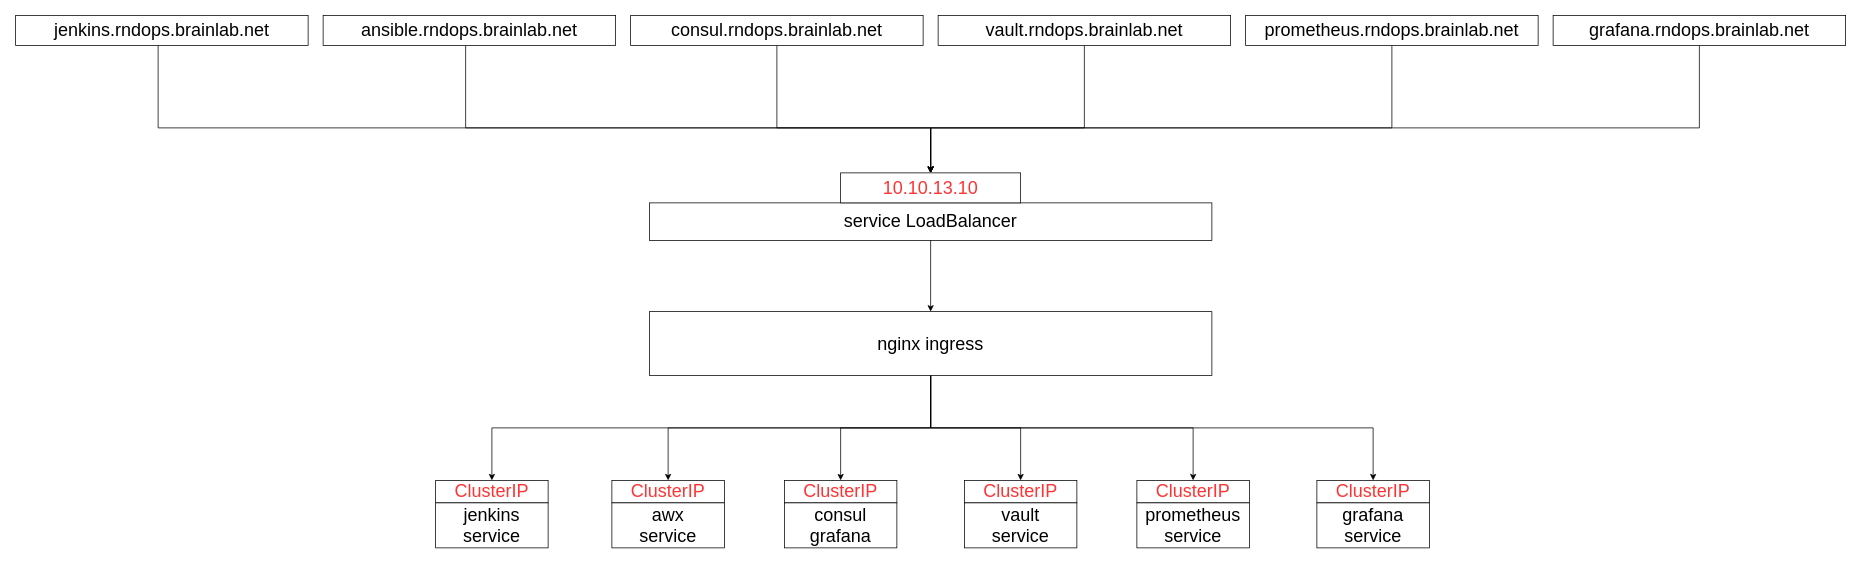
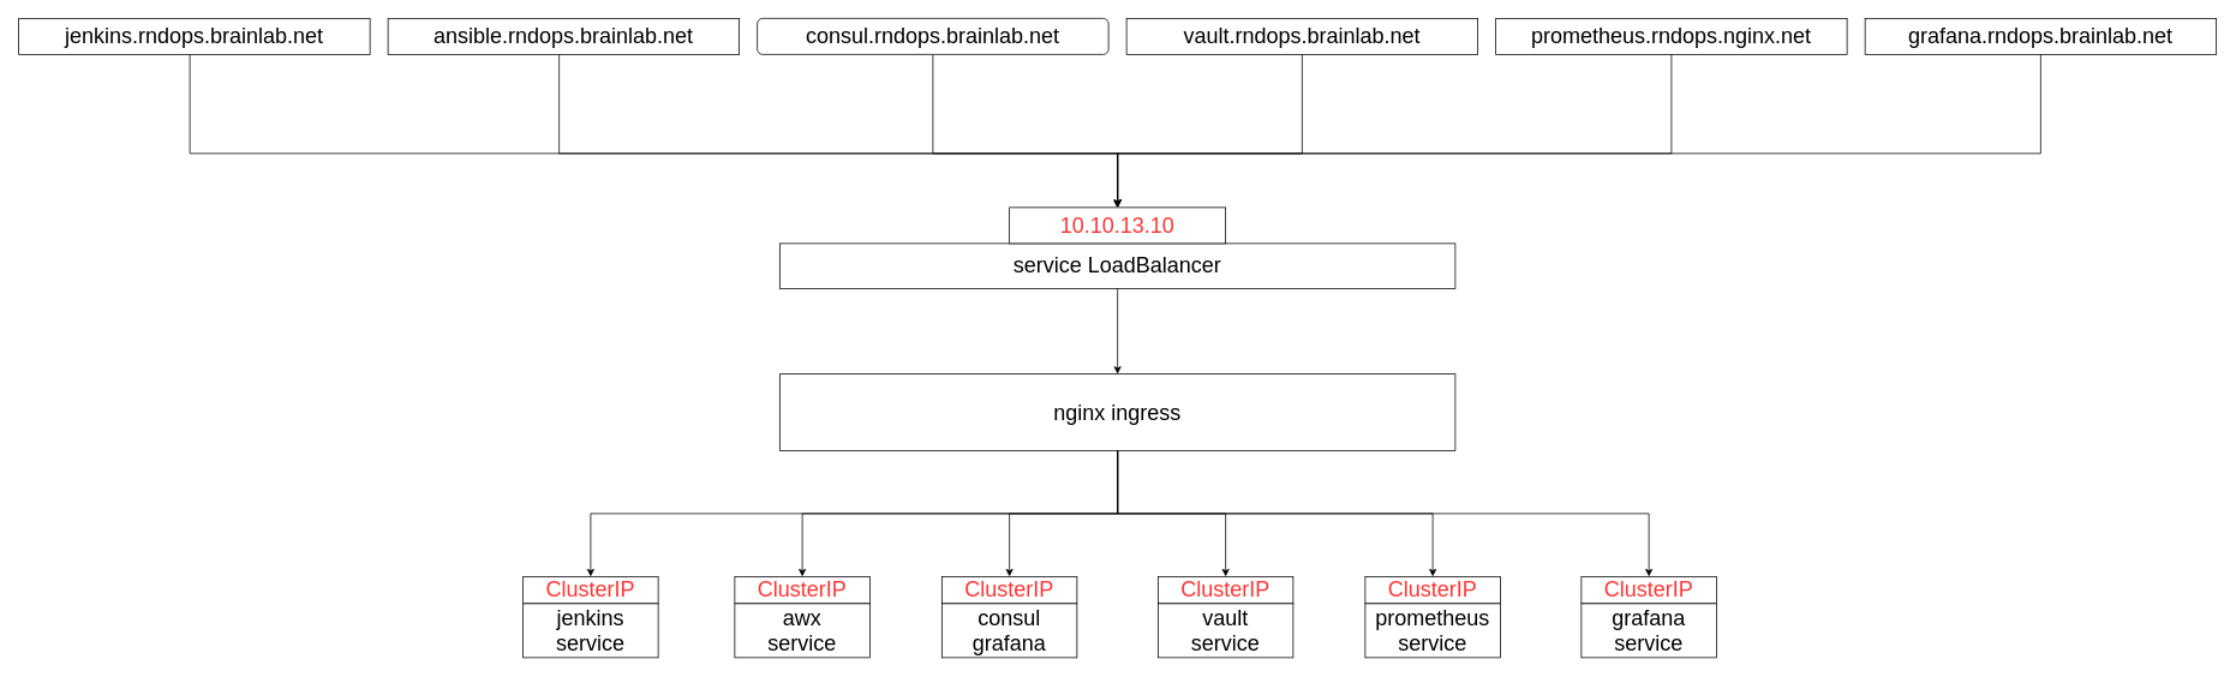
  <mxCell id="0" />
  <mxCell id="1" parent="0" />
  <mxCell id="2" value="service LoadBalancer" style="rounded=0;whiteSpace=wrap;html=1;fontSize=24;" vertex="1" parent="1"><mxGeometry x="865" y="270" width="750" height="50" as="geometry" /></mxCell>
  <mxCell id="3" value="10.10.13.10" style="rounded=0;whiteSpace=wrap;html=1;fontSize=24;fontColor=#FF3333;" vertex="1" parent="1"><mxGeometry x="1120" y="230" width="240" height="40" as="geometry" /></mxCell>
  <mxCell id="4" style="edgeStyle=orthogonalEdgeStyle;rounded=0;orthogonalLoop=1;jettySize=auto;html=1;entryX=0.5;entryY=0;entryDx=0;entryDy=0;fontSize=24;fontColor=#000000;" edge="1" parent="1" source="10" target="13"><mxGeometry relative="1" as="geometry"><Array as="points"><mxPoint x="1240" y="570" /><mxPoint x="655" y="570" /></Array></mxGeometry></mxCell>
  <mxCell id="5" style="edgeStyle=orthogonalEdgeStyle;rounded=0;orthogonalLoop=1;jettySize=auto;html=1;entryX=0.5;entryY=0;entryDx=0;entryDy=0;fontSize=24;fontColor=#000000;" edge="1" parent="1" source="10" target="16"><mxGeometry relative="1" as="geometry"><mxPoint x="889" y="640" as="targetPoint" /></mxGeometry></mxCell>
  <mxCell id="6" style="edgeStyle=orthogonalEdgeStyle;rounded=0;orthogonalLoop=1;jettySize=auto;html=1;entryX=0.5;entryY=0;entryDx=0;entryDy=0;fontSize=24;fontColor=#000000;" edge="1" parent="1" source="10" target="28"><mxGeometry relative="1" as="geometry"><mxPoint x="1357" y="640" as="targetPoint" /></mxGeometry></mxCell>
  <mxCell id="7" style="edgeStyle=orthogonalEdgeStyle;rounded=0;orthogonalLoop=1;jettySize=auto;html=1;entryX=0.5;entryY=0;entryDx=0;entryDy=0;fontSize=24;fontColor=#000000;" edge="1" parent="1" source="10" target="19"><mxGeometry relative="1" as="geometry"><mxPoint x="1123" y="640" as="targetPoint" /></mxGeometry></mxCell>
  <mxCell id="8" style="edgeStyle=orthogonalEdgeStyle;rounded=0;orthogonalLoop=1;jettySize=auto;html=1;entryX=0.5;entryY=0;entryDx=0;entryDy=0;fontSize=24;fontColor=#000000;" edge="1" parent="1" source="10" target="22"><mxGeometry relative="1" as="geometry"><mxPoint x="1591" y="640" as="targetPoint" /></mxGeometry></mxCell>
  <mxCell id="9" style="edgeStyle=orthogonalEdgeStyle;rounded=0;orthogonalLoop=1;jettySize=auto;html=1;entryX=0.5;entryY=0;entryDx=0;entryDy=0;fontSize=24;fontColor=#000000;" edge="1" parent="1" source="10" target="25"><mxGeometry relative="1" as="geometry"><mxPoint x="1825" y="640" as="targetPoint" /><Array as="points"><mxPoint x="1240" y="570" /><mxPoint x="1830" y="570" /></Array></mxGeometry></mxCell>
  <mxCell id="10" value="&lt;font color=&quot;#000000&quot;&gt;nginx ingress&lt;/font&gt;" style="rounded=0;whiteSpace=wrap;html=1;fontSize=24;fontColor=#FF3333;" vertex="1" parent="1"><mxGeometry x="865" y="415" width="750" height="85" as="geometry" /></mxCell>
  <mxCell id="11" value="" style="endArrow=classic;html=1;rounded=0;fontSize=24;fontColor=#000000;entryX=0.5;entryY=0;entryDx=0;entryDy=0;exitX=0.5;exitY=1;exitDx=0;exitDy=0;" edge="1" parent="1" source="2" target="10"><mxGeometry width="50" height="50" relative="1" as="geometry"><mxPoint x="965" y="810" as="sourcePoint" /><mxPoint x="1015" y="760" as="targetPoint" /></mxGeometry></mxCell>
  <mxCell id="12" value="" style="group" vertex="1" connectable="0" parent="1"><mxGeometry x="580" y="640" width="150" height="90" as="geometry" /></mxCell>
  <mxCell id="13" value="ClusterIP" style="rounded=0;whiteSpace=wrap;html=1;fontSize=24;fontColor=#FF3333;" vertex="1" parent="12"><mxGeometry width="150" height="30" as="geometry" /></mxCell>
  <mxCell id="14" value="jenkins service" style="rounded=0;whiteSpace=wrap;html=1;fontSize=24;fontColor=#000000;" vertex="1" parent="12"><mxGeometry y="30" width="150" height="60" as="geometry" /></mxCell>
  <mxCell id="15" value="" style="group" vertex="1" connectable="0" parent="1"><mxGeometry x="815" y="640" width="150" height="90" as="geometry" /></mxCell>
  <mxCell id="16" value="ClusterIP" style="rounded=0;whiteSpace=wrap;html=1;fontSize=24;fontColor=#FF3333;" vertex="1" parent="15"><mxGeometry width="150" height="30" as="geometry" /></mxCell>
  <mxCell id="17" value="awx&lt;br&gt;service" style="rounded=0;whiteSpace=wrap;html=1;fontSize=24;fontColor=#000000;" vertex="1" parent="15"><mxGeometry y="30" width="150" height="60" as="geometry" /></mxCell>
  <mxCell id="18" value="" style="group" vertex="1" connectable="0" parent="1"><mxGeometry x="1045" y="640" width="150" height="90" as="geometry" /></mxCell>
  <mxCell id="19" value="ClusterIP" style="rounded=0;whiteSpace=wrap;html=1;fontSize=24;fontColor=#FF3333;" vertex="1" parent="18"><mxGeometry width="150" height="30" as="geometry" /></mxCell>
  <mxCell id="20" value="consul grafana" style="rounded=0;whiteSpace=wrap;html=1;fontSize=24;fontColor=#000000;" vertex="1" parent="18"><mxGeometry y="30" width="150" height="60" as="geometry" /></mxCell>
  <mxCell id="21" value="" style="group" vertex="1" connectable="0" parent="1"><mxGeometry x="1515" y="640" width="150" height="90" as="geometry" /></mxCell>
  <mxCell id="22" value="ClusterIP" style="rounded=0;whiteSpace=wrap;html=1;fontSize=24;fontColor=#FF3333;" vertex="1" parent="21"><mxGeometry width="150" height="30" as="geometry" /></mxCell>
  <mxCell id="23" value="prometheus service" style="rounded=0;whiteSpace=wrap;html=1;fontSize=24;fontColor=#000000;" vertex="1" parent="21"><mxGeometry y="30" width="150" height="60" as="geometry" /></mxCell>
  <mxCell id="24" value="" style="group" vertex="1" connectable="0" parent="1"><mxGeometry x="1755" y="640" width="150" height="90" as="geometry" /></mxCell>
  <mxCell id="25" value="ClusterIP" style="rounded=0;whiteSpace=wrap;html=1;fontSize=24;fontColor=#FF3333;" vertex="1" parent="24"><mxGeometry width="150" height="30" as="geometry" /></mxCell>
  <mxCell id="26" value="grafana&lt;br&gt;service" style="rounded=0;whiteSpace=wrap;html=1;fontSize=24;fontColor=#000000;" vertex="1" parent="24"><mxGeometry y="30" width="150" height="60" as="geometry" /></mxCell>
  <mxCell id="27" value="" style="group" vertex="1" connectable="0" parent="1"><mxGeometry x="1285" y="640" width="150" height="90" as="geometry" /></mxCell>
  <mxCell id="28" value="ClusterIP" style="rounded=0;whiteSpace=wrap;html=1;fontSize=24;fontColor=#FF3333;" vertex="1" parent="27"><mxGeometry width="150" height="30" as="geometry" /></mxCell>
  <mxCell id="29" value="vault&lt;br&gt;service" style="rounded=0;whiteSpace=wrap;html=1;fontSize=24;fontColor=#000000;" vertex="1" parent="27"><mxGeometry y="30" width="150" height="60" as="geometry" /></mxCell>
  <mxCell id="30" style="edgeStyle=orthogonalEdgeStyle;rounded=0;orthogonalLoop=1;jettySize=auto;html=1;entryX=0.5;entryY=0;entryDx=0;entryDy=0;fontSize=24;fontColor=#000000;" edge="1" parent="1" source="31" target="3"><mxGeometry relative="1" as="geometry"><Array as="points"><mxPoint x="210" y="170" /><mxPoint x="1240" y="170" /></Array></mxGeometry></mxCell>
  <mxCell id="31" value="&lt;font color=&quot;#000000&quot;&gt;jenkins.rndops.brainlab.net&lt;/font&gt;" style="rounded=0;whiteSpace=wrap;html=1;fontSize=24;fontColor=#FF3333;" vertex="1" parent="1"><mxGeometry x="20" y="20" width="390" height="40" as="geometry" /></mxCell>
  <mxCell id="32" style="edgeStyle=orthogonalEdgeStyle;rounded=0;orthogonalLoop=1;jettySize=auto;html=1;fontSize=24;fontColor=#000000;" edge="1" parent="1" source="33"><mxGeometry relative="1" as="geometry"><mxPoint x="1240" y="230" as="targetPoint" /><Array as="points"><mxPoint x="620" y="170" /><mxPoint x="1240" y="170" /></Array></mxGeometry></mxCell>
  <mxCell id="33" value="&lt;font color=&quot;#000000&quot;&gt;ansible.rndops.brainlab.net&lt;/font&gt;" style="rounded=0;whiteSpace=wrap;html=1;fontSize=24;fontColor=#FF3333;" vertex="1" parent="1"><mxGeometry x="430" y="20" width="390" height="40" as="geometry" /></mxCell>
  <mxCell id="34" style="edgeStyle=orthogonalEdgeStyle;rounded=0;orthogonalLoop=1;jettySize=auto;html=1;entryX=0.5;entryY=0;entryDx=0;entryDy=0;fontSize=24;fontColor=#000000;" edge="1" parent="1" source="35" target="3"><mxGeometry relative="1" as="geometry"><Array as="points"><mxPoint x="1035" y="170" /><mxPoint x="1240" y="170" /></Array></mxGeometry></mxCell>
- <mxCell id="35" value="&lt;font color=&quot;#000000&quot;&gt;consul.rndops.brainlab.net&lt;/font&gt;" style="rounded=0;whiteSpace=wrap;html=1;fontSize=24;fontColor=#FF3333;" vertex="1" parent="1"><mxGeometry x="840" y="20" width="390" height="40" as="geometry" /></mxCell>
+ <mxCell id="35" value="&lt;font color=&quot;#000000&quot;&gt;consul.rndops.brainlab.net&lt;/font&gt;" style="whiteSpace=wrap;html=1;fontSize=24;fontColor=#FF3333;rounded=1;" vertex="1" parent="1"><mxGeometry x="840" y="20" width="390" height="40" as="geometry" /></mxCell>
  <mxCell id="36" style="edgeStyle=orthogonalEdgeStyle;rounded=0;orthogonalLoop=1;jettySize=auto;html=1;entryX=0.5;entryY=0;entryDx=0;entryDy=0;fontSize=24;fontColor=#000000;" edge="1" parent="1" source="37" target="3"><mxGeometry relative="1" as="geometry"><Array as="points"><mxPoint x="1445" y="170" /><mxPoint x="1240" y="170" /></Array></mxGeometry></mxCell>
  <mxCell id="37" value="&lt;font color=&quot;#000000&quot;&gt;vault.rndops.brainlab.net&lt;/font&gt;" style="rounded=0;whiteSpace=wrap;html=1;fontSize=24;fontColor=#FF3333;" vertex="1" parent="1"><mxGeometry x="1250" y="20" width="390" height="40" as="geometry" /></mxCell>
  <mxCell id="38" style="edgeStyle=orthogonalEdgeStyle;rounded=0;orthogonalLoop=1;jettySize=auto;html=1;entryX=0.5;entryY=0;entryDx=0;entryDy=0;fontSize=24;fontColor=#000000;" edge="1" parent="1" source="39" target="3"><mxGeometry relative="1" as="geometry"><Array as="points"><mxPoint x="1855" y="170" /><mxPoint x="1240" y="170" /></Array></mxGeometry></mxCell>
- <mxCell id="39" value="&lt;font color=&quot;#000000&quot;&gt;prometheus.rndops.brainlab.net&lt;/font&gt;" style="rounded=0;whiteSpace=wrap;html=1;fontSize=24;fontColor=#FF3333;" vertex="1" parent="1"><mxGeometry x="1660" y="20" width="390" height="40" as="geometry" /></mxCell>
+ <mxCell id="39" value="&lt;font color=&quot;#000000&quot;&gt;prometheus.rndops.nginx.net&lt;/font&gt;" style="rounded=0;whiteSpace=wrap;html=1;fontSize=24;fontColor=#FF3333;" vertex="1" parent="1"><mxGeometry x="1660" y="20" width="390" height="40" as="geometry" /></mxCell>
  <mxCell id="40" style="edgeStyle=orthogonalEdgeStyle;rounded=0;orthogonalLoop=1;jettySize=auto;html=1;entryX=0.5;entryY=0;entryDx=0;entryDy=0;fontSize=24;fontColor=#000000;" edge="1" parent="1" source="41" target="3"><mxGeometry relative="1" as="geometry"><Array as="points"><mxPoint x="2265" y="170" /><mxPoint x="1240" y="170" /></Array></mxGeometry></mxCell>
  <mxCell id="41" value="&lt;font color=&quot;#000000&quot;&gt;grafana.rndops.brainlab.net&lt;/font&gt;" style="rounded=0;whiteSpace=wrap;html=1;fontSize=24;fontColor=#FF3333;" vertex="1" parent="1"><mxGeometry x="2070" y="20" width="390" height="40" as="geometry" /></mxCell>
